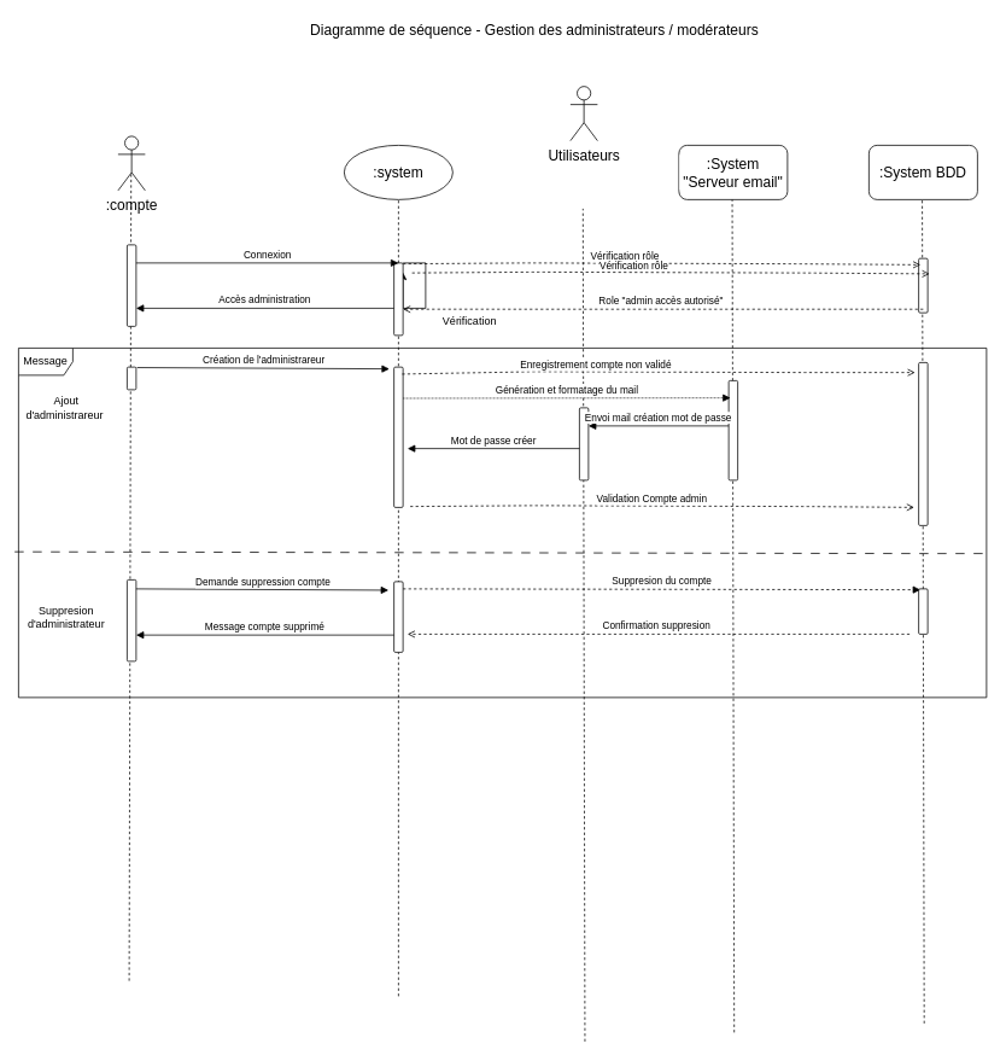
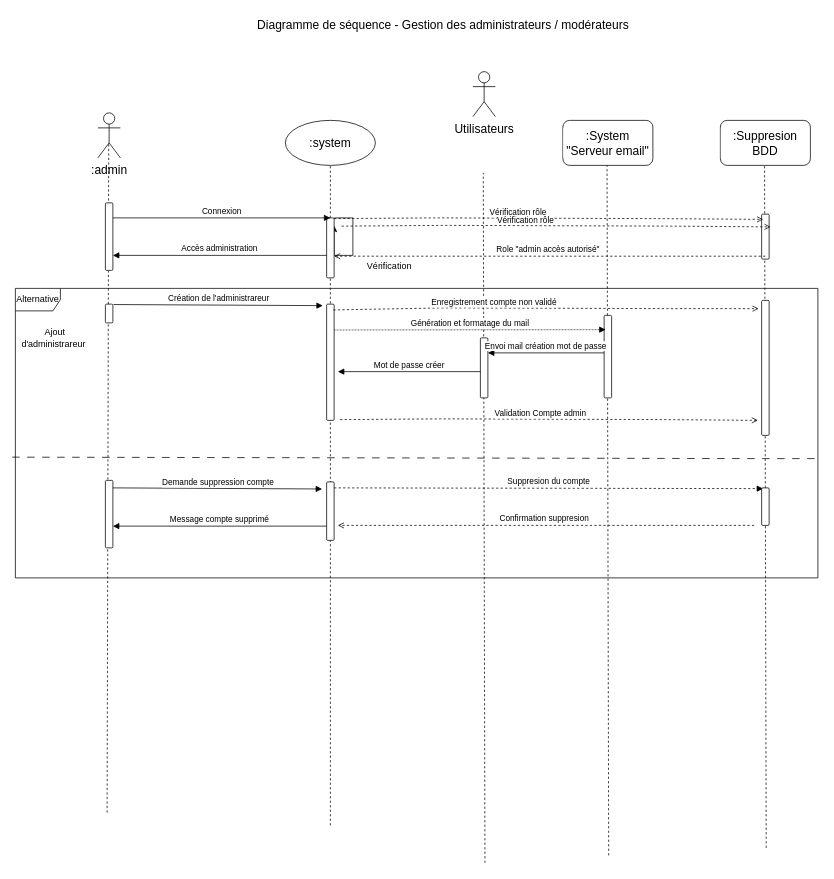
  <mxCell id="0" />
  <mxCell id="1" parent="0" />
  <mxCell id="2" value="" style="endArrow=none;dashed=1;html=1;fontSize=16;exitX=0.882;exitY=1;exitDx=0;exitDy=0;exitPerimeter=0;entryX=0.5;entryY=0;entryDx=0;entryDy=0;entryPerimeter=0;" parent="1" edge="1"><mxGeometry width="50" height="50" relative="1" as="geometry"><mxPoint x="1021.1" y="1130" as="sourcePoint" /><mxPoint x="1018.9" y="210" as="targetPoint" /></mxGeometry></mxCell>
  <mxCell id="3" value="Diagramme de séquence - Gestion des administrateurs / modérateurs" style="text;html=1;resizable=0;points=[];autosize=1;align=center;verticalAlign=top;spacingTop=-4;fontSize=16;" parent="1" vertex="1"><mxGeometry x="335" y="20" width="510" height="20" as="geometry" /></mxCell>
- <mxCell id="4" value=":compte" style="shape=umlActor;verticalLabelPosition=bottom;labelBackgroundColor=#ffffff;verticalAlign=top;html=1;shadow=0;strokeColor=#000000;gradientColor=none;fontSize=16;align=center;" parent="1" vertex="1"><mxGeometry x="130" y="150" width="30" height="60" as="geometry" /></mxCell>
+ <mxCell id="4" value=":admin" style="shape=umlActor;verticalLabelPosition=bottom;labelBackgroundColor=#ffffff;verticalAlign=top;html=1;shadow=0;strokeColor=#000000;gradientColor=none;fontSize=16;align=center;" parent="1" vertex="1"><mxGeometry x="130" y="150" width="30" height="60" as="geometry" /></mxCell>
  <mxCell id="5" value=":system" style="ellipse;whiteSpace=wrap;html=1;shadow=0;labelBackgroundColor=#ffffff;strokeColor=#000000;gradientColor=none;fontSize=16;align=center;" parent="1" vertex="1"><mxGeometry x="380" y="160" width="120" height="60" as="geometry" /></mxCell>
  <mxCell id="6" value="" style="endArrow=none;dashed=1;html=1;fontSize=16;entryX=0.482;entryY=0.683;entryDx=0;entryDy=0;entryPerimeter=0;exitX=0.093;exitY=1.003;exitDx=0;exitDy=0;exitPerimeter=0;" parent="1" target="4" edge="1"><mxGeometry width="50" height="50" relative="1" as="geometry"><mxPoint x="142.3" y="1082.97" as="sourcePoint" /><mxPoint x="90" y="580" as="targetPoint" /></mxGeometry></mxCell>
  <mxCell id="7" value="" style="endArrow=none;dashed=1;html=1;fontSize=16;entryX=0.5;entryY=1;entryDx=0;entryDy=0;" parent="1" target="5" edge="1"><mxGeometry width="50" height="50" relative="1" as="geometry"><mxPoint x="440" y="1100" as="sourcePoint" /><mxPoint x="380" y="261" as="targetPoint" /><Array as="points"><mxPoint x="440" y="290" /></Array></mxGeometry></mxCell>
- <mxCell id="8" value="Message" style="shape=umlFrame;whiteSpace=wrap;html=1;" parent="1" vertex="1"><mxGeometry x="20" y="384" width="1070" height="386" as="geometry" /></mxCell>
+ <mxCell id="8" value="Alternative" style="shape=umlFrame;whiteSpace=wrap;html=1;" parent="1" vertex="1"><mxGeometry x="20" y="384" width="1070" height="386" as="geometry" /></mxCell>
  <mxCell id="9" value="" style="endArrow=none;startArrow=none;endFill=0;startFill=0;endSize=8;html=1;verticalAlign=bottom;dashed=1;labelBackgroundColor=none;dashPattern=10 10;exitX=-0.004;exitY=0.583;exitDx=0;exitDy=0;exitPerimeter=0;entryX=1.004;entryY=0.588;entryDx=0;entryDy=0;entryPerimeter=0;" parent="1" source="8" target="8" edge="1"><mxGeometry width="160" relative="1" as="geometry"><mxPoint x="153.27" y="530" as="sourcePoint" /><mxPoint x="1083.27" y="540" as="targetPoint" /><Array as="points"><mxPoint x="1020" y="611" /></Array></mxGeometry></mxCell>
  <mxCell id="10" value="Ajout d'administrareur&amp;nbsp;" style="text;html=1;strokeColor=none;fillColor=none;align=center;verticalAlign=middle;whiteSpace=wrap;rounded=0;" parent="1" vertex="1"><mxGeometry x="43.27" y="430" width="60" height="40" as="geometry" /></mxCell>
  <mxCell id="11" value="Utilisateurs" style="shape=umlActor;verticalLabelPosition=bottom;labelBackgroundColor=#ffffff;verticalAlign=top;html=1;shadow=0;strokeColor=#000000;gradientColor=none;fontSize=16;align=center;" parent="1" vertex="1"><mxGeometry x="630" y="95" width="30" height="60" as="geometry" /></mxCell>
  <mxCell id="12" style="edgeStyle=orthogonalEdgeStyle;rounded=0;orthogonalLoop=1;jettySize=auto;html=1;entryX=1;entryY=0.131;entryDx=0;entryDy=0;entryPerimeter=0;" parent="1" source="13" target="13" edge="1"><mxGeometry relative="1" as="geometry"><mxPoint x="430" y="820" as="targetPoint" /><Array as="points"><mxPoint x="470" y="290" /><mxPoint x="470" y="340" /><mxPoint x="445" y="340" /></Array></mxGeometry></mxCell>
  <mxCell id="13" value="" style="html=1;points=[];perimeter=orthogonalPerimeter;rounded=1;gradientColor=none;" parent="1" vertex="1"><mxGeometry x="435" y="290" width="10" height="80" as="geometry" /></mxCell>
  <mxCell id="14" value="" style="endArrow=none;dashed=1;html=1;fontSize=16;exitX=0.882;exitY=1;exitDx=0;exitDy=0;exitPerimeter=0;entryX=0.5;entryY=0;entryDx=0;entryDy=0;entryPerimeter=0;" parent="1" edge="1"><mxGeometry width="50" height="50" relative="1" as="geometry"><mxPoint x="646.1" y="1150" as="sourcePoint" /><mxPoint x="643.9" y="230" as="targetPoint" /></mxGeometry></mxCell>
  <mxCell id="15" value="" style="html=1;points=[];perimeter=orthogonalPerimeter;rounded=1;gradientColor=none;" parent="1" vertex="1"><mxGeometry x="1015" y="400" width="10" height="180" as="geometry" /></mxCell>
  <mxCell id="16" value="" style="html=1;points=[];perimeter=orthogonalPerimeter;rounded=1;" parent="1" vertex="1"><mxGeometry x="1015" y="285" width="10" height="60" as="geometry" /></mxCell>
  <mxCell id="17" value="Vérification&amp;nbsp;" style="text;html=1;align=center;verticalAlign=middle;resizable=0;points=[];autosize=1;strokeColor=none;" parent="1" vertex="1"><mxGeometry x="480" y="345" width="80" height="20" as="geometry" /></mxCell>
- <mxCell id="18" value=":System BDD" style="rounded=1;whiteSpace=wrap;html=1;shadow=0;labelBackgroundColor=#ffffff;strokeColor=#000000;gradientColor=none;fontSize=16;align=center;" parent="1" vertex="1"><mxGeometry x="960" y="160" width="120" height="60" as="geometry" /></mxCell>
+ <mxCell id="18" value=":Suppresion BDD" style="rounded=1;whiteSpace=wrap;html=1;shadow=0;labelBackgroundColor=#ffffff;strokeColor=#000000;gradientColor=none;fontSize=16;align=center;" parent="1" vertex="1"><mxGeometry x="960" y="160" width="120" height="60" as="geometry" /></mxCell>
  <mxCell id="19" value="" style="html=1;points=[];perimeter=orthogonalPerimeter;rounded=1;gradientColor=none;" parent="1" vertex="1"><mxGeometry x="140" y="270" width="10" height="90" as="geometry" /></mxCell>
  <mxCell id="20" value="Création de l'administrareur" style="html=1;verticalAlign=bottom;endArrow=block;fontSize=11;entryX=-0.5;entryY=0.013;entryDx=0;entryDy=0;entryPerimeter=0;exitX=1.1;exitY=0.022;exitDx=0;exitDy=0;exitPerimeter=0;" parent="1" source="25" target="26" edge="1"><mxGeometry width="80" relative="1" as="geometry"><mxPoint x="190" y="420" as="sourcePoint" /><mxPoint x="424" y="420" as="targetPoint" /></mxGeometry></mxCell>
  <mxCell id="21" value="Connexion" style="html=1;verticalAlign=bottom;endArrow=block;fontSize=11;" parent="1" edge="1"><mxGeometry width="80" relative="1" as="geometry"><mxPoint x="150" y="290" as="sourcePoint" /><mxPoint x="440" y="290" as="targetPoint" /></mxGeometry></mxCell>
  <mxCell id="22" value="Accès administration" style="html=1;verticalAlign=bottom;endArrow=block;fontSize=11;" parent="1" edge="1"><mxGeometry width="80" relative="1" as="geometry"><mxPoint x="435" y="340" as="sourcePoint" /><mxPoint x="150" y="340" as="targetPoint" /></mxGeometry></mxCell>
  <mxCell id="23" value="Vérification rôle" style="html=1;verticalAlign=bottom;endArrow=open;fontSize=11;dashed=1;endFill=0;entryX=0.2;entryY=0.117;entryDx=0;entryDy=0;entryPerimeter=0;" parent="1" target="16" edge="1"><mxGeometry x="-0.143" y="-2" width="80" relative="1" as="geometry"><mxPoint x="445" y="291" as="sourcePoint" /><mxPoint x="1010" y="291" as="targetPoint" /><Array as="points"><mxPoint x="583.27" y="290" /><mxPoint x="880" y="291" /></Array><mxPoint as="offset" /></mxGeometry></mxCell>
  <mxCell id="24" value="Role &quot;admin accès autorisé&quot;" style="html=1;verticalAlign=bottom;endArrow=open;fontSize=11;dashed=1;endFill=0;entryX=1;entryY=0.369;entryDx=0;entryDy=0;entryPerimeter=0;exitX=0.5;exitY=0.935;exitDx=0;exitDy=0;exitPerimeter=0;" parent="1" source="16" edge="1"><mxGeometry x="0.009" width="80" relative="1" as="geometry"><mxPoint x="970" y="341" as="sourcePoint" /><mxPoint x="445" y="341.08" as="targetPoint" /><mxPoint as="offset" /></mxGeometry></mxCell>
  <mxCell id="25" value="" style="html=1;points=[];perimeter=orthogonalPerimeter;rounded=1;gradientColor=none;" parent="1" vertex="1"><mxGeometry x="140" y="405" width="10" height="25" as="geometry" /></mxCell>
  <mxCell id="26" value="" style="html=1;points=[];perimeter=orthogonalPerimeter;rounded=1;gradientColor=none;" parent="1" vertex="1"><mxGeometry x="435" y="405" width="10" height="155" as="geometry" /></mxCell>
- <mxCell id="27" value="Suppresion d'administrateur" style="text;html=1;strokeColor=none;fillColor=none;align=center;verticalAlign=middle;whiteSpace=wrap;rounded=0;" parent="1" vertex="1"><mxGeometry x="43.27" y="661" width="60" height="40" as="geometry" /></mxCell>
  <mxCell id="28" value="Enregistrement compte non validé" style="html=1;verticalAlign=bottom;endArrow=open;fontSize=11;dashed=1;endFill=0;exitX=0.9;exitY=0.05;exitDx=0;exitDy=0;exitPerimeter=0;" parent="1" source="26" edge="1"><mxGeometry x="-0.246" y="-2" width="80" relative="1" as="geometry"><mxPoint x="455" y="411" as="sourcePoint" /><mxPoint x="1011" y="411" as="targetPoint" /><Array as="points"><mxPoint x="593.27" y="410" /><mxPoint x="890" y="411" /></Array><mxPoint as="offset" /></mxGeometry></mxCell>
  <mxCell id="29" value=":System &quot;Serveur email&quot;" style="rounded=1;whiteSpace=wrap;html=1;shadow=0;labelBackgroundColor=#ffffff;strokeColor=#000000;gradientColor=none;fontSize=16;align=center;" parent="1" vertex="1"><mxGeometry x="750" y="160" width="120" height="60" as="geometry" /></mxCell>
  <mxCell id="30" value="" style="endArrow=none;dashed=1;html=1;fontSize=16;exitX=0.882;exitY=1;exitDx=0;exitDy=0;exitPerimeter=0;entryX=0.5;entryY=0;entryDx=0;entryDy=0;entryPerimeter=0;" parent="1" edge="1"><mxGeometry width="50" height="50" relative="1" as="geometry"><mxPoint x="811.1" y="1140" as="sourcePoint" /><mxPoint x="808.9" y="220" as="targetPoint" /></mxGeometry></mxCell>
  <mxCell id="31" value="" style="html=1;points=[];perimeter=orthogonalPerimeter;rounded=1;gradientColor=none;" parent="1" vertex="1"><mxGeometry x="805" y="420" width="10" height="110" as="geometry" /></mxCell>
  <mxCell id="32" value="" style="html=1;points=[];perimeter=orthogonalPerimeter;rounded=1;gradientColor=none;" parent="1" vertex="1"><mxGeometry x="640" y="450" width="10" height="80" as="geometry" /></mxCell>
  <mxCell id="33" value="Génération et formatage du mail" style="html=1;verticalAlign=bottom;endArrow=block;fontSize=11;entryX=0.2;entryY=0.173;entryDx=0;entryDy=0;entryPerimeter=0;dashed=1;dashPattern=1 1;" parent="1" target="31" edge="1"><mxGeometry width="80" relative="1" as="geometry"><mxPoint x="445" y="439.5" as="sourcePoint" /><mxPoint x="735" y="439.5" as="targetPoint" /></mxGeometry></mxCell>
  <mxCell id="34" value="Envoi mail création mot de passe" style="html=1;verticalAlign=bottom;endArrow=block;fontSize=11;" parent="1" edge="1"><mxGeometry width="80" relative="1" as="geometry"><mxPoint x="805" y="470" as="sourcePoint" /><mxPoint x="650" y="470" as="targetPoint" /></mxGeometry></mxCell>
  <mxCell id="35" value="Mot de passe créer" style="html=1;verticalAlign=bottom;endArrow=block;fontSize=11;" parent="1" edge="1"><mxGeometry width="80" relative="1" as="geometry"><mxPoint x="640" y="495" as="sourcePoint" /><mxPoint x="450" y="495" as="targetPoint" /></mxGeometry></mxCell>
  <mxCell id="36" value="Validation Compte admin" style="html=1;verticalAlign=bottom;endArrow=open;fontSize=11;dashed=1;endFill=0;" parent="1" edge="1"><mxGeometry x="-0.041" y="-2" width="80" relative="1" as="geometry"><mxPoint x="453" y="558.98" as="sourcePoint" /><mxPoint x="1010" y="560" as="targetPoint" /><Array as="points"><mxPoint x="591.27" y="557.98" /><mxPoint x="888" y="558.98" /></Array><mxPoint as="offset" /></mxGeometry></mxCell>
  <mxCell id="37" value="" style="html=1;points=[];perimeter=orthogonalPerimeter;rounded=1;gradientColor=none;" parent="1" vertex="1"><mxGeometry x="140" y="640" width="10" height="90" as="geometry" /></mxCell>
  <mxCell id="38" value="Demande suppression compte" style="html=1;verticalAlign=bottom;endArrow=block;fontSize=11;entryX=-0.5;entryY=0.013;entryDx=0;entryDy=0;entryPerimeter=0;exitX=1.1;exitY=0.022;exitDx=0;exitDy=0;exitPerimeter=0;" parent="1" edge="1"><mxGeometry x="0.004" y="-1" width="80" relative="1" as="geometry"><mxPoint x="150" y="650" as="sourcePoint" /><mxPoint x="429" y="651.465" as="targetPoint" /><mxPoint as="offset" /></mxGeometry></mxCell>
  <mxCell id="39" value="" style="html=1;points=[];perimeter=orthogonalPerimeter;rounded=1;gradientColor=none;" parent="1" vertex="1"><mxGeometry x="435" y="642" width="10" height="78" as="geometry" /></mxCell>
  <mxCell id="40" value="Suppresion du compte" style="html=1;verticalAlign=bottom;endArrow=block;fontSize=11;entryX=0.2;entryY=0.02;entryDx=0;entryDy=0;entryPerimeter=0;exitX=1.1;exitY=0.022;exitDx=0;exitDy=0;exitPerimeter=0;dashed=1;" parent="1" target="41" edge="1"><mxGeometry width="80" relative="1" as="geometry"><mxPoint x="445" y="650" as="sourcePoint" /><mxPoint x="724" y="651.465" as="targetPoint" /></mxGeometry></mxCell>
  <mxCell id="41" value="" style="html=1;points=[];perimeter=orthogonalPerimeter;rounded=1;gradientColor=none;" parent="1" vertex="1"><mxGeometry x="1015" y="650" width="10" height="50" as="geometry" /></mxCell>
  <mxCell id="42" value="Confirmation suppresion" style="html=1;verticalAlign=bottom;endArrow=open;fontSize=11;dashed=1;endFill=0;exitX=0.5;exitY=0.935;exitDx=0;exitDy=0;exitPerimeter=0;" parent="1" edge="1"><mxGeometry x="0.009" width="80" relative="1" as="geometry"><mxPoint x="1005" y="700.02" as="sourcePoint" /><mxPoint x="450" y="700" as="targetPoint" /><mxPoint as="offset" /></mxGeometry></mxCell>
  <mxCell id="43" value="Message compte supprimé" style="html=1;verticalAlign=bottom;endArrow=block;fontSize=11;" parent="1" edge="1"><mxGeometry width="80" relative="1" as="geometry"><mxPoint x="435" y="701" as="sourcePoint" /><mxPoint x="150" y="701" as="targetPoint" /></mxGeometry></mxCell>
  <mxCell id="44" value="Vérification rôle" style="html=1;verticalAlign=bottom;endArrow=open;fontSize=11;dashed=1;endFill=0;entryX=0.2;entryY=0.117;entryDx=0;entryDy=0;entryPerimeter=0;" edge="1" parent="1"><mxGeometry x="-0.143" y="-2" width="80" relative="1" as="geometry"><mxPoint x="455" y="301" as="sourcePoint" /><mxPoint x="1027" y="302.02" as="targetPoint" /><Array as="points"><mxPoint x="593.27" y="300" /><mxPoint x="890" y="301" /></Array><mxPoint as="offset" /></mxGeometry></mxCell>
